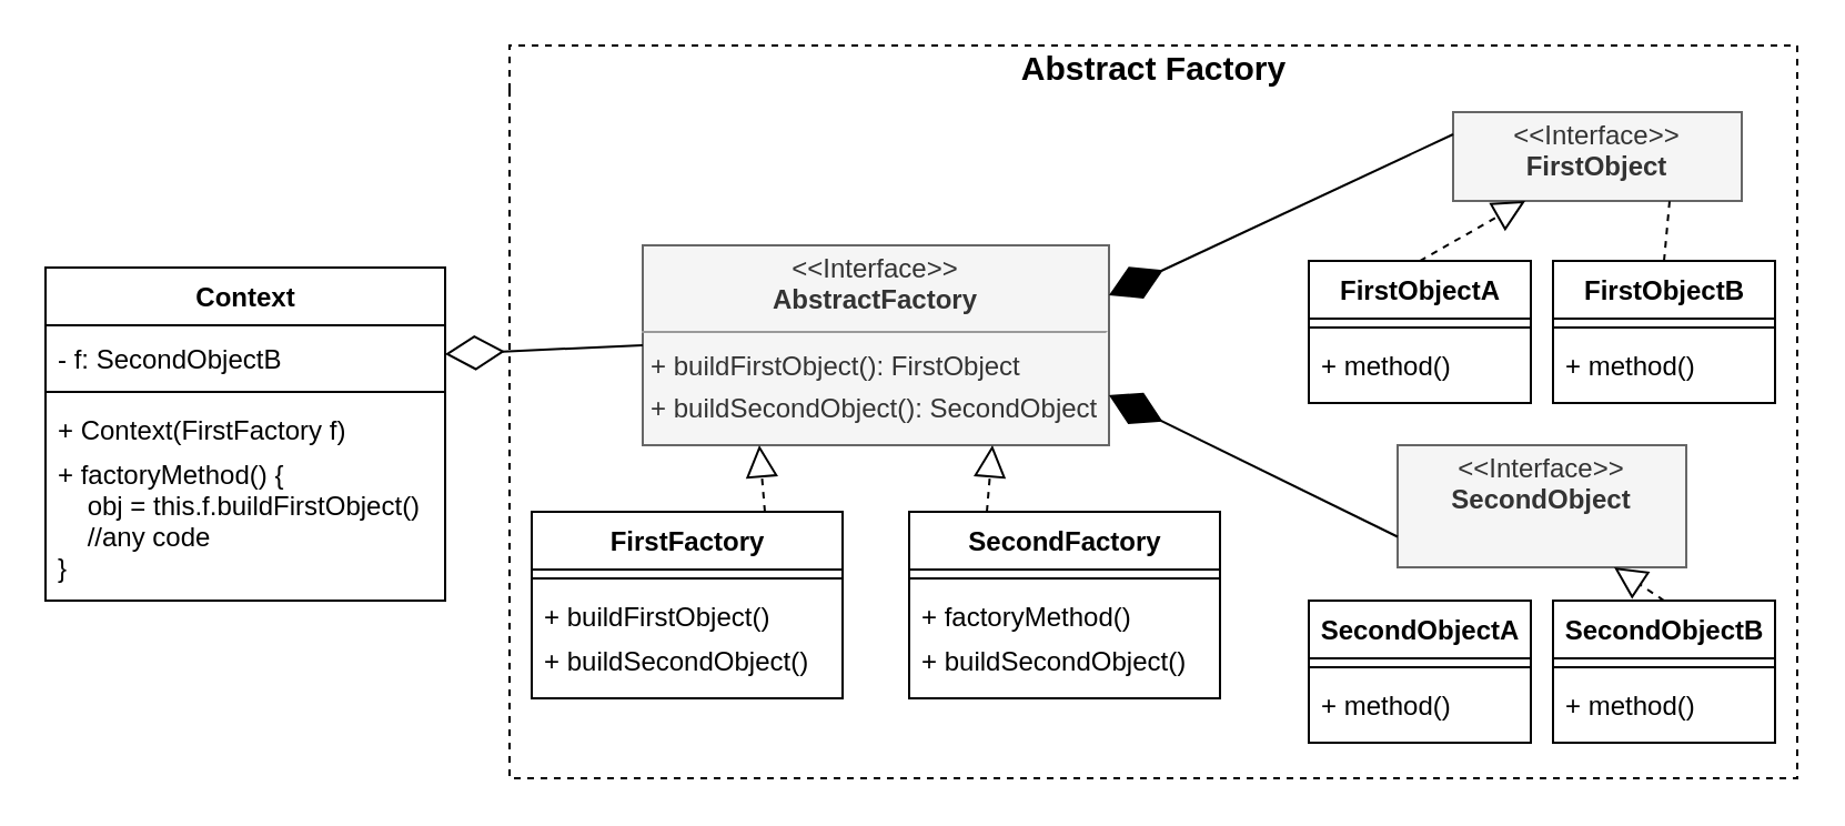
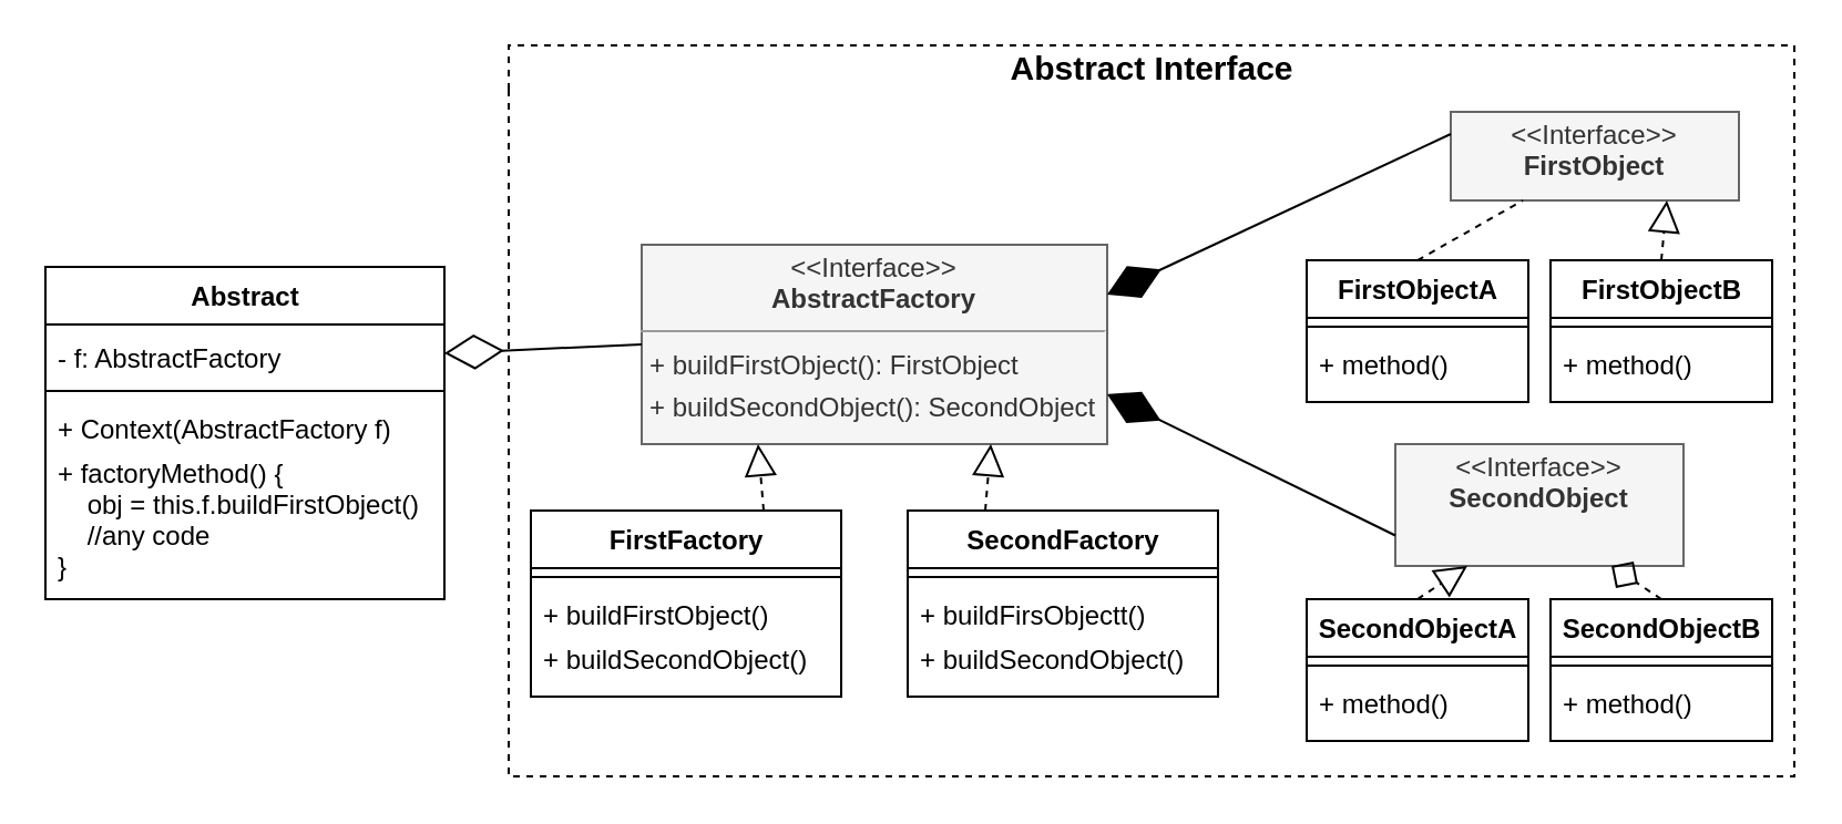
  <mxCell id="0" />
  <mxCell id="1" parent="0" />
- <mxCell id="2" value="Abstract Factory" style="swimlane;html=1;horizontal=1;startSize=20;fillColor=none;strokeColor=#000000;rounded=0;comic=0;fontSize=15;dashed=1;swimlaneLine=0;shadow=0;glass=0;perimeterSpacing=0;labelBackgroundColor=none;collapsible=0;" vertex="1" parent="1"><mxGeometry x="229" y="20" width="580" height="330" as="geometry"><mxRectangle x="270" y="70" width="100" height="20" as="alternateBounds" /></mxGeometry></mxCell>
+ <mxCell id="2" value="Abstract Interface" style="swimlane;html=1;horizontal=1;startSize=20;fillColor=none;strokeColor=#000000;rounded=0;comic=0;fontSize=15;dashed=1;swimlaneLine=0;shadow=0;glass=0;perimeterSpacing=0;labelBackgroundColor=none;collapsible=0;" vertex="1" parent="1"><mxGeometry x="229" y="20" width="580" height="330" as="geometry"><mxRectangle x="270" y="70" width="100" height="20" as="alternateBounds" /></mxGeometry></mxCell>
  <mxCell id="3" value="FirstFactory" style="swimlane;fontStyle=1;align=center;verticalAlign=top;childLayout=stackLayout;horizontal=1;startSize=26;horizontalStack=0;resizeParent=1;resizeParentMax=0;resizeLast=0;collapsible=0;marginBottom=0;rounded=0;shadow=0;glass=0;comic=0;strokeWidth=1;fontSize=12;labelBackgroundColor=none;fillColor=#ffffff;html=1;" vertex="1" parent="2"><mxGeometry x="10" y="210" width="140" height="84" as="geometry" /></mxCell>
  <mxCell id="4" value="" style="line;strokeWidth=1;fillColor=none;align=left;verticalAlign=middle;spacingTop=-1;spacingLeft=3;spacingRight=3;rotatable=0;labelPosition=right;points=[];portConstraint=eastwest;" vertex="1" parent="3"><mxGeometry y="26" width="140" height="8" as="geometry" /></mxCell>
  <mxCell id="5" value="+ buildFirstObject()" style="text;strokeColor=none;fillColor=none;align=left;verticalAlign=top;spacingLeft=4;spacingRight=4;overflow=hidden;rotatable=0;points=[[0,0.5],[1,0.5]];portConstraint=eastwest;" vertex="1" parent="3"><mxGeometry y="34" width="140" height="20" as="geometry" /></mxCell>
  <mxCell id="6" value="+ buildSecondObject()" style="text;strokeColor=none;fillColor=none;align=left;verticalAlign=top;spacingLeft=4;spacingRight=4;overflow=hidden;rotatable=0;points=[[0,0.5],[1,0.5]];portConstraint=eastwest;" vertex="1" parent="3"><mxGeometry y="54" width="140" height="30" as="geometry" /></mxCell>
  <mxCell id="7" value="SecondFactory" style="swimlane;fontStyle=1;align=center;verticalAlign=top;childLayout=stackLayout;horizontal=1;startSize=26;horizontalStack=0;resizeParent=1;resizeParentMax=0;resizeLast=0;collapsible=0;marginBottom=0;rounded=0;shadow=0;glass=0;comic=0;strokeWidth=1;fontSize=12;labelBackgroundColor=none;fillColor=#ffffff;html=1;" vertex="1" parent="2"><mxGeometry x="180" y="210" width="140" height="84" as="geometry" /></mxCell>
  <mxCell id="8" value="" style="line;strokeWidth=1;fillColor=none;align=left;verticalAlign=middle;spacingTop=-1;spacingLeft=3;spacingRight=3;rotatable=0;labelPosition=right;points=[];portConstraint=eastwest;" vertex="1" parent="7"><mxGeometry y="26" width="140" height="8" as="geometry" /></mxCell>
- <mxCell id="9" value="+ factoryMethod()" style="text;strokeColor=none;fillColor=none;align=left;verticalAlign=top;spacingLeft=4;spacingRight=4;overflow=hidden;rotatable=0;points=[[0,0.5],[1,0.5]];portConstraint=eastwest;" vertex="1" parent="7"><mxGeometry y="34" width="140" height="20" as="geometry" /></mxCell>
+ <mxCell id="9" value="+ buildFirsObjectt()" style="text;strokeColor=none;fillColor=none;align=left;verticalAlign=top;spacingLeft=4;spacingRight=4;overflow=hidden;rotatable=0;points=[[0,0.5],[1,0.5]];portConstraint=eastwest;" vertex="1" parent="7"><mxGeometry y="34" width="140" height="20" as="geometry" /></mxCell>
  <mxCell id="10" value="+ buildSecondObject()" style="text;strokeColor=none;fillColor=none;align=left;verticalAlign=top;spacingLeft=4;spacingRight=4;overflow=hidden;rotatable=0;points=[[0,0.5],[1,0.5]];portConstraint=eastwest;" vertex="1" parent="7"><mxGeometry y="54" width="140" height="30" as="geometry" /></mxCell>
  <mxCell id="11" value="SecondObjectA" style="swimlane;fontStyle=1;align=center;verticalAlign=top;childLayout=stackLayout;horizontal=1;startSize=26;horizontalStack=0;resizeParent=1;resizeParentMax=0;resizeLast=0;collapsible=0;marginBottom=0;rounded=0;shadow=0;glass=0;comic=0;strokeWidth=1;fontSize=12;labelBackgroundColor=none;fillColor=#ffffff;html=1;" vertex="1" parent="2"><mxGeometry x="360" y="250" width="100" height="64" as="geometry" /></mxCell>
  <mxCell id="12" value="" style="line;strokeWidth=1;fillColor=none;align=left;verticalAlign=middle;spacingTop=-1;spacingLeft=3;spacingRight=3;rotatable=0;labelPosition=right;points=[];portConstraint=eastwest;" vertex="1" parent="11"><mxGeometry y="26" width="100" height="8" as="geometry" /></mxCell>
  <mxCell id="13" value="+ method()" style="text;strokeColor=none;fillColor=none;align=left;verticalAlign=top;spacingLeft=4;spacingRight=4;overflow=hidden;rotatable=0;points=[[0,0.5],[1,0.5]];portConstraint=eastwest;" vertex="1" parent="11"><mxGeometry y="34" width="100" height="30" as="geometry" /></mxCell>
  <mxCell id="14" value="SecondObjectB" style="swimlane;fontStyle=1;align=center;verticalAlign=top;childLayout=stackLayout;horizontal=1;startSize=26;horizontalStack=0;resizeParent=1;resizeParentMax=0;resizeLast=0;collapsible=0;marginBottom=0;rounded=0;shadow=0;glass=0;comic=0;strokeWidth=1;fontSize=12;labelBackgroundColor=none;fillColor=#ffffff;html=1;" vertex="1" parent="2"><mxGeometry x="470" y="250" width="100" height="64" as="geometry" /></mxCell>
  <mxCell id="15" value="" style="line;strokeWidth=1;fillColor=none;align=left;verticalAlign=middle;spacingTop=-1;spacingLeft=3;spacingRight=3;rotatable=0;labelPosition=right;points=[];portConstraint=eastwest;" vertex="1" parent="14"><mxGeometry y="26" width="100" height="8" as="geometry" /></mxCell>
  <mxCell id="16" value="+ method()" style="text;strokeColor=none;fillColor=none;align=left;verticalAlign=top;spacingLeft=4;spacingRight=4;overflow=hidden;rotatable=0;points=[[0,0.5],[1,0.5]];portConstraint=eastwest;" vertex="1" parent="14"><mxGeometry y="34" width="100" height="30" as="geometry" /></mxCell>
  <mxCell id="17" value="FirstObjectB" style="swimlane;fontStyle=1;align=center;verticalAlign=top;childLayout=stackLayout;horizontal=1;startSize=26;horizontalStack=0;resizeParent=1;resizeParentMax=0;resizeLast=0;collapsible=0;marginBottom=0;rounded=0;shadow=0;glass=0;comic=0;strokeWidth=1;fontSize=12;labelBackgroundColor=none;fillColor=#ffffff;html=1;" vertex="1" parent="2"><mxGeometry x="470" y="97" width="100" height="64" as="geometry" /></mxCell>
  <mxCell id="18" value="" style="line;strokeWidth=1;fillColor=none;align=left;verticalAlign=middle;spacingTop=-1;spacingLeft=3;spacingRight=3;rotatable=0;labelPosition=right;points=[];portConstraint=eastwest;" vertex="1" parent="17"><mxGeometry y="26" width="100" height="8" as="geometry" /></mxCell>
  <mxCell id="19" value="+ method()" style="text;strokeColor=none;fillColor=none;align=left;verticalAlign=top;spacingLeft=4;spacingRight=4;overflow=hidden;rotatable=0;points=[[0,0.5],[1,0.5]];portConstraint=eastwest;" vertex="1" parent="17"><mxGeometry y="34" width="100" height="30" as="geometry" /></mxCell>
  <mxCell id="20" value="FirstObjectA" style="swimlane;fontStyle=1;align=center;verticalAlign=top;childLayout=stackLayout;horizontal=1;startSize=26;horizontalStack=0;resizeParent=1;resizeParentMax=0;resizeLast=0;collapsible=0;marginBottom=0;rounded=0;shadow=0;glass=0;comic=0;strokeWidth=1;fontSize=12;labelBackgroundColor=none;fillColor=#ffffff;html=1;" vertex="1" parent="2"><mxGeometry x="360" y="97" width="100" height="64" as="geometry" /></mxCell>
  <mxCell id="21" value="" style="line;strokeWidth=1;fillColor=none;align=left;verticalAlign=middle;spacingTop=-1;spacingLeft=3;spacingRight=3;rotatable=0;labelPosition=right;points=[];portConstraint=eastwest;" vertex="1" parent="20"><mxGeometry y="26" width="100" height="8" as="geometry" /></mxCell>
  <mxCell id="22" value="+ method()" style="text;strokeColor=none;fillColor=none;align=left;verticalAlign=top;spacingLeft=4;spacingRight=4;overflow=hidden;rotatable=0;points=[[0,0.5],[1,0.5]];portConstraint=eastwest;" vertex="1" parent="20"><mxGeometry y="34" width="100" height="30" as="geometry" /></mxCell>
  <mxCell id="23" value="&lt;p style=&quot;margin: 4px 0px 0px ; text-align: center ; line-height: 120%&quot;&gt;&lt;span&gt;&amp;lt;&amp;lt;Interface&amp;gt;&amp;gt;&lt;/span&gt;&lt;br&gt;&lt;b&gt;AbstractFactory&lt;/b&gt;&lt;/p&gt;&lt;hr size=&quot;1&quot;&gt;&lt;p style=&quot;margin: 0px 0px 0px 4px ; line-height: 160%&quot;&gt;+ buildFirstObject(): FirstObject&lt;/p&gt;&lt;p style=&quot;margin: 0px 0px 0px 4px ; line-height: 160%&quot;&gt;+ buildSecondObject(): SecondObject&lt;/p&gt;" style="verticalAlign=top;align=left;overflow=fill;fontSize=12;fontFamily=Helvetica;html=1;rounded=0;shadow=0;glass=0;comic=0;labelBackgroundColor=none;labelBorderColor=none;imageAspect=1;noLabel=0;portConstraintRotation=0;snapToPoint=0;container=1;dropTarget=1;collapsible=0;autosize=0;spacingLeft=0;spacingRight=0;fontStyle=0;fillColor=#f5f5f5;strokeColor=#666666;fontColor=#333333;" vertex="1" parent="2"><mxGeometry x="60" y="90" width="210" height="90" as="geometry" /></mxCell>
  <mxCell id="24" value="" style="endArrow=block;dashed=1;endFill=0;endSize=12;html=1;fontSize=21;exitX=0.75;exitY=0;exitDx=0;exitDy=0;entryX=0.25;entryY=1;entryDx=0;entryDy=0;" edge="1" parent="2" source="3" target="23"><mxGeometry width="160" relative="1" as="geometry"><mxPoint x="52.89" y="230" as="sourcePoint" /><mxPoint x="119.2" y="180" as="targetPoint" /></mxGeometry></mxCell>
  <mxCell id="25" value="" style="endArrow=block;dashed=1;endFill=0;endSize=12;html=1;fontSize=21;entryX=0.75;entryY=1;entryDx=0;entryDy=0;exitX=0.25;exitY=0;exitDx=0;exitDy=0;" edge="1" parent="2" source="7" target="23"><mxGeometry width="160" relative="1" as="geometry"><mxPoint x="160" y="280" as="sourcePoint" /><mxPoint x="214.2" y="180" as="targetPoint" /></mxGeometry></mxCell>
  <mxCell id="26" value="&lt;p style=&quot;margin: 4px 0px 0px ; text-align: center ; line-height: 120%&quot;&gt;&lt;span&gt;&amp;lt;&amp;lt;Interface&amp;gt;&amp;gt;&lt;/span&gt;&lt;br&gt;&lt;b&gt;SecondObject&lt;/b&gt;&lt;/p&gt;" style="verticalAlign=top;align=left;overflow=fill;fontSize=12;fontFamily=Helvetica;html=1;rounded=0;shadow=0;glass=0;comic=0;labelBackgroundColor=none;labelBorderColor=none;imageAspect=1;noLabel=0;portConstraintRotation=0;snapToPoint=0;container=1;dropTarget=1;collapsible=0;autosize=0;spacingLeft=0;spacingRight=0;fontStyle=0;fillColor=#f5f5f5;strokeColor=#666666;fontColor=#333333;" vertex="1" parent="2"><mxGeometry x="400" y="180" width="130" height="55" as="geometry" /></mxCell>
- <mxCell id="28" value="" style="endArrow=block;dashed=1;endFill=0;endSize=12;html=1;strokeColor=#000000;exitX=0.5;exitY=0;exitDx=0;exitDy=0;entryX=0.75;entryY=1;entryDx=0;entryDy=0;" edge="1" parent="2" source="14" target="26"><mxGeometry width="160" relative="1" as="geometry"><mxPoint x="-480" y="200" as="sourcePoint" /><mxPoint x="-320" y="200" as="targetPoint" /></mxGeometry></mxCell>
+ <mxCell id="27" value="" style="endArrow=block;dashed=1;endFill=0;endSize=12;html=1;strokeColor=#000000;exitX=0.5;exitY=0;exitDx=0;exitDy=0;entryX=0.25;entryY=1;entryDx=0;entryDy=0;" edge="1" parent="2" source="11" target="26"><mxGeometry width="160" relative="1" as="geometry"><mxPoint x="-370" y="210" as="sourcePoint" /><mxPoint x="-210" y="210" as="targetPoint" /></mxGeometry></mxCell>
+ <mxCell id="28" value="" style="endArrow=diamond;dashed=1;endFill=0;endSize=12;html=1;strokeColor=#000000;exitX=0.5;exitY=0;exitDx=0;exitDy=0;entryX=0.75;entryY=1;entryDx=0;entryDy=0;" edge="1" parent="2" source="14" target="26"><mxGeometry width="160" relative="1" as="geometry"><mxPoint x="-480" y="200" as="sourcePoint" /><mxPoint x="-320" y="200" as="targetPoint" /></mxGeometry></mxCell>
  <mxCell id="29" value="" style="endArrow=diamondThin;endFill=1;endSize=24;html=1;strokeColor=#000000;entryX=1;entryY=0.75;entryDx=0;entryDy=0;exitX=0;exitY=0.75;exitDx=0;exitDy=0;" edge="1" parent="2" source="26" target="23"><mxGeometry width="160" relative="1" as="geometry"><mxPoint x="180" y="197.5" as="sourcePoint" /><mxPoint x="340" y="197.5" as="targetPoint" /></mxGeometry></mxCell>
  <mxCell id="30" value="&lt;p style=&quot;margin: 4px 0px 0px ; text-align: center ; line-height: 120%&quot;&gt;&lt;span&gt;&amp;lt;&amp;lt;Interface&amp;gt;&amp;gt;&lt;/span&gt;&lt;br&gt;&lt;b&gt;FirstObject&lt;/b&gt;&lt;/p&gt;" style="verticalAlign=top;align=left;overflow=fill;fontSize=12;fontFamily=Helvetica;html=1;rounded=0;shadow=0;glass=0;comic=0;labelBackgroundColor=none;labelBorderColor=none;imageAspect=1;noLabel=0;portConstraintRotation=0;snapToPoint=0;container=1;dropTarget=1;collapsible=0;autosize=0;spacingLeft=0;spacingRight=0;fontStyle=0;fillColor=#f5f5f5;strokeColor=#666666;fontColor=#333333;" vertex="1" parent="2"><mxGeometry x="425" y="30" width="130" height="40" as="geometry" /></mxCell>
- <mxCell id="31" value="" style="endArrow=block;dashed=1;endFill=0;endSize=12;html=1;strokeColor=#000000;exitX=0.5;exitY=0;exitDx=0;exitDy=0;entryX=0.25;entryY=1;entryDx=0;entryDy=0;" edge="1" parent="2" source="20" target="30"><mxGeometry width="160" relative="1" as="geometry"><mxPoint x="-80.45" y="344" as="sourcePoint" /><mxPoint x="79.55" y="344" as="targetPoint" /></mxGeometry></mxCell>
+ <mxCell id="31" value="" style="endArrow=none;dashed=1;endFill=0;endSize=12;html=1;strokeColor=#000000;exitX=0.5;exitY=0;exitDx=0;exitDy=0;entryX=0.25;entryY=1;entryDx=0;entryDy=0;" edge="1" parent="2" source="20" target="30"><mxGeometry width="160" relative="1" as="geometry"><mxPoint x="-80.45" y="344" as="sourcePoint" /><mxPoint x="79.55" y="344" as="targetPoint" /></mxGeometry></mxCell>
  <mxCell id="32" value="" style="endArrow=diamondThin;endFill=1;endSize=24;html=1;strokeColor=#000000;entryX=1;entryY=0.25;entryDx=0;entryDy=0;exitX=0;exitY=0.25;exitDx=0;exitDy=0;" edge="1" parent="2" source="30" target="23"><mxGeometry width="160" relative="1" as="geometry"><mxPoint x="240" y="97.5" as="sourcePoint" /><mxPoint x="400" y="97.5" as="targetPoint" /></mxGeometry></mxCell>
- <mxCell id="33" value="" style="endArrow=none;dashed=1;endFill=0;endSize=12;html=1;strokeColor=#000000;exitX=0.5;exitY=0;exitDx=0;exitDy=0;entryX=0.75;entryY=1;entryDx=0;entryDy=0;" edge="1" parent="2" source="17" target="30"><mxGeometry width="160" relative="1" as="geometry"><mxPoint x="-80.45" y="344" as="sourcePoint" /><mxPoint x="79.55" y="344" as="targetPoint" /></mxGeometry></mxCell>
+ <mxCell id="33" value="" style="endArrow=block;dashed=1;endFill=0;endSize=12;html=1;strokeColor=#000000;exitX=0.5;exitY=0;exitDx=0;exitDy=0;entryX=0.75;entryY=1;entryDx=0;entryDy=0;" edge="1" parent="2" source="17" target="30"><mxGeometry width="160" relative="1" as="geometry"><mxPoint x="-80.45" y="344" as="sourcePoint" /><mxPoint x="79.55" y="344" as="targetPoint" /></mxGeometry></mxCell>
  <mxCell id="34" value="" style="endArrow=diamondThin;endFill=0;endSize=24;html=1;strokeColor=#000000;entryX=1;entryY=0.5;entryDx=0;entryDy=0;exitX=0;exitY=0.5;exitDx=0;exitDy=0;" edge="1" parent="1" source="23" target="36"><mxGeometry width="160" relative="1" as="geometry"><mxPoint x="400" y="-381" as="sourcePoint" /><mxPoint x="560" y="-381" as="targetPoint" /></mxGeometry></mxCell>
- <mxCell id="35" value="Context" style="swimlane;fontStyle=1;align=center;verticalAlign=top;childLayout=stackLayout;horizontal=1;startSize=26;horizontalStack=0;resizeParent=1;resizeParentMax=0;resizeLast=0;collapsible=0;marginBottom=0;rounded=0;shadow=0;glass=0;comic=0;strokeWidth=1;fontSize=12;labelBackgroundColor=none;fillColor=#ffffff;html=1;" vertex="1" parent="1"><mxGeometry x="20" y="120" width="180" height="150" as="geometry"><mxRectangle x="580" y="160" width="80" height="26" as="alternateBounds" /></mxGeometry></mxCell>
- <mxCell id="36" value="- f: SecondObjectB" style="text;strokeColor=none;fillColor=none;align=left;verticalAlign=top;spacingLeft=4;spacingRight=4;overflow=hidden;rotatable=0;points=[[0,0.5],[1,0.5]];portConstraint=eastwest;spacingTop=2;" vertex="1" parent="35"><mxGeometry y="26" width="180" height="26" as="geometry" /></mxCell>
+ <mxCell id="35" value="Abstract" style="swimlane;fontStyle=1;align=center;verticalAlign=top;childLayout=stackLayout;horizontal=1;startSize=26;horizontalStack=0;resizeParent=1;resizeParentMax=0;resizeLast=0;collapsible=0;marginBottom=0;rounded=0;shadow=0;glass=0;comic=0;strokeWidth=1;fontSize=12;labelBackgroundColor=none;fillColor=#ffffff;html=1;" vertex="1" parent="1"><mxGeometry x="20" y="120" width="180" height="150" as="geometry"><mxRectangle x="580" y="160" width="80" height="26" as="alternateBounds" /></mxGeometry></mxCell>
+ <mxCell id="36" value="- f: AbstractFactory" style="text;strokeColor=none;fillColor=none;align=left;verticalAlign=top;spacingLeft=4;spacingRight=4;overflow=hidden;rotatable=0;points=[[0,0.5],[1,0.5]];portConstraint=eastwest;spacingTop=2;" vertex="1" parent="35"><mxGeometry y="26" width="180" height="26" as="geometry" /></mxCell>
  <mxCell id="37" value="" style="line;strokeWidth=1;fillColor=none;align=left;verticalAlign=middle;spacingTop=-1;spacingLeft=3;spacingRight=3;rotatable=0;labelPosition=right;points=[];portConstraint=eastwest;" vertex="1" parent="35"><mxGeometry y="52" width="180" height="8" as="geometry" /></mxCell>
- <mxCell id="38" value="+ Context(FirstFactory f)" style="text;strokeColor=none;fillColor=none;align=left;verticalAlign=top;spacingLeft=4;spacingRight=4;overflow=hidden;rotatable=0;points=[[0,0.5],[1,0.5]];portConstraint=eastwest;" vertex="1" parent="35"><mxGeometry y="60" width="180" height="20" as="geometry" /></mxCell>
+ <mxCell id="38" value="+ Context(AbstractFactory f)" style="text;strokeColor=none;fillColor=none;align=left;verticalAlign=top;spacingLeft=4;spacingRight=4;overflow=hidden;rotatable=0;points=[[0,0.5],[1,0.5]];portConstraint=eastwest;" vertex="1" parent="35"><mxGeometry y="60" width="180" height="20" as="geometry" /></mxCell>
  <mxCell id="39" value="+ factoryMethod() {&#10;    obj = this.f.buildFirstObject()&#10;    //any code&#10;}" style="text;strokeColor=none;fillColor=none;align=left;verticalAlign=top;spacingLeft=4;spacingRight=4;overflow=hidden;rotatable=0;points=[[0,0.5],[1,0.5]];portConstraint=eastwest;" vertex="1" parent="35"><mxGeometry y="80" width="180" height="70" as="geometry" /></mxCell>
